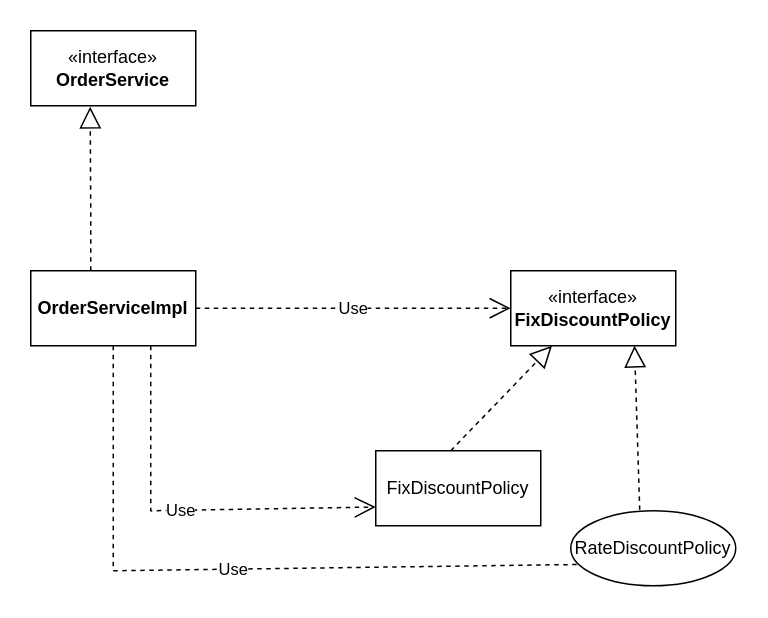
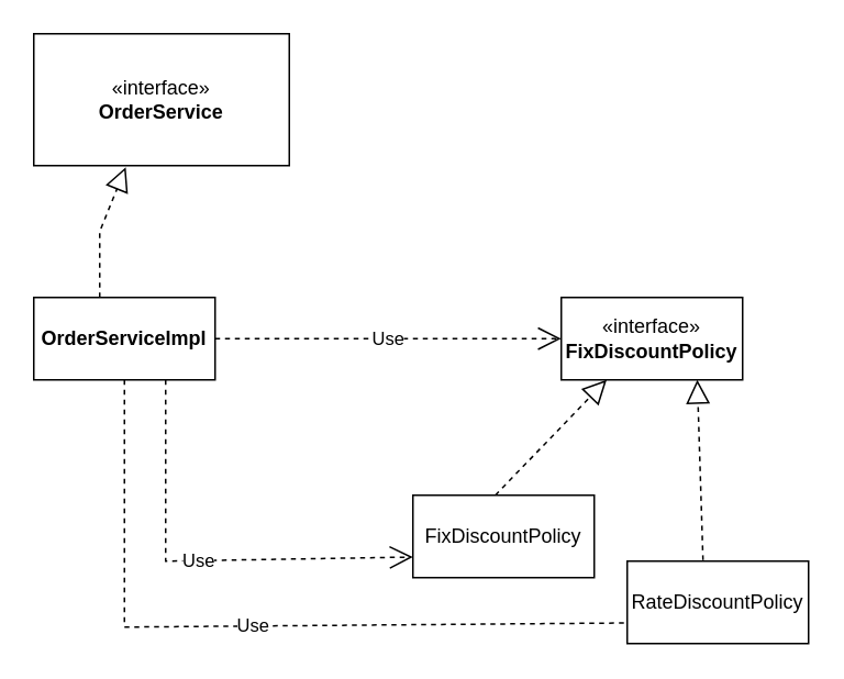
  <mxCell id="0" />
  <mxCell id="1" parent="0" />
- <mxCell id="2" value="«interface»&lt;br&gt;&lt;b&gt;OrderService&lt;/b&gt;" style="html=1;whiteSpace=wrap;" vertex="1" parent="1"><mxGeometry x="20" y="20" width="110" height="50" as="geometry" /></mxCell>
+ <mxCell id="2" value="«interface»&lt;br&gt;&lt;b&gt;OrderService&lt;/b&gt;" style="html=1;whiteSpace=wrap;" vertex="1" parent="1"><mxGeometry x="20" y="20" width="155" height="80" as="geometry" /></mxCell>
  <mxCell id="3" value="" style="endArrow=block;dashed=1;endFill=0;endSize=12;html=1;rounded=0;entryX=0.36;entryY=1.012;entryDx=0;entryDy=0;entryPerimeter=0;" edge="1" parent="1" target="2"><mxGeometry width="160" relative="1" as="geometry"><mxPoint x="60" y="180" as="sourcePoint" /><mxPoint x="350" y="260" as="targetPoint" /><Array as="points"><mxPoint x="60" y="140" /></Array></mxGeometry></mxCell>
  <mxCell id="4" value="&lt;b style=&quot;border-color: var(--border-color);&quot;&gt;OrderServiceImpl&lt;/b&gt;" style="html=1;whiteSpace=wrap;" vertex="1" parent="1"><mxGeometry x="20" y="180" width="110" height="50" as="geometry" /></mxCell>
  <mxCell id="5" value="Use" style="endArrow=open;endSize=12;dashed=1;html=1;rounded=0;exitX=1;exitY=0.5;exitDx=0;exitDy=0;" edge="1" parent="1" source="4"><mxGeometry width="160" relative="1" as="geometry"><mxPoint x="190" y="260" as="sourcePoint" /><mxPoint x="340" y="205" as="targetPoint" /><Array as="points" /></mxGeometry></mxCell>
  <mxCell id="6" value="«interface»&lt;br&gt;&lt;b&gt;FixDiscountPolicy&lt;/b&gt;" style="html=1;whiteSpace=wrap;" vertex="1" parent="1"><mxGeometry x="340" y="180" width="110" height="50" as="geometry" /></mxCell>
  <mxCell id="7" value="" style="endArrow=block;dashed=1;endFill=0;endSize=12;html=1;rounded=0;entryX=0.75;entryY=1;entryDx=0;entryDy=0;exitX=0.418;exitY=-0.012;exitDx=0;exitDy=0;exitPerimeter=0;" edge="1" parent="1" source="9" target="6"><mxGeometry width="160" relative="1" as="geometry"><mxPoint x="500" y="340" as="sourcePoint" /><mxPoint x="350" y="260" as="targetPoint" /></mxGeometry></mxCell>
  <mxCell id="8" value="" style="endArrow=block;dashed=1;endFill=0;endSize=12;html=1;rounded=0;entryX=0.25;entryY=1;entryDx=0;entryDy=0;" edge="1" parent="1" target="6"><mxGeometry width="160" relative="1" as="geometry"><mxPoint x="300" y="300" as="sourcePoint" /><mxPoint x="350" y="260" as="targetPoint" /></mxGeometry></mxCell>
- <mxCell id="9" value="RateDiscountPolicy" style="ellipse;html=1;whiteSpace=wrap;" vertex="1" parent="1"><mxGeometry x="380" y="340" width="110" height="50" as="geometry" /></mxCell>
+ <mxCell id="9" value="RateDiscountPolicy" style="html=1;whiteSpace=wrap;" vertex="1" parent="1"><mxGeometry x="380" y="340" width="110" height="50" as="geometry" /></mxCell>
  <mxCell id="10" value="FixDiscountPolicy" style="html=1;whiteSpace=wrap;" vertex="1" parent="1"><mxGeometry x="250" y="300" width="110" height="50" as="geometry" /></mxCell>
  <mxCell id="11" value="Use" style="endArrow=open;endSize=12;dashed=1;html=1;rounded=0;entryX=0;entryY=0.75;entryDx=0;entryDy=0;" edge="1" parent="1" target="10"><mxGeometry width="160" relative="1" as="geometry"><mxPoint x="100" y="230" as="sourcePoint" /><mxPoint x="350" y="260" as="targetPoint" /><Array as="points"><mxPoint x="100" y="340" /></Array></mxGeometry></mxCell>
  <mxCell id="12" value="Use" style="endArrow=none;endSize=12;dashed=1;html=1;rounded=0;exitX=0.5;exitY=1;exitDx=0;exitDy=0;entryX=0;entryY=0.75;entryDx=0;entryDy=0;" edge="1" parent="1" source="4" target="9"><mxGeometry width="160" relative="1" as="geometry"><mxPoint x="190" y="260" as="sourcePoint" /><mxPoint x="350" y="260" as="targetPoint" /><Array as="points"><mxPoint x="75" y="380" /></Array></mxGeometry></mxCell>
